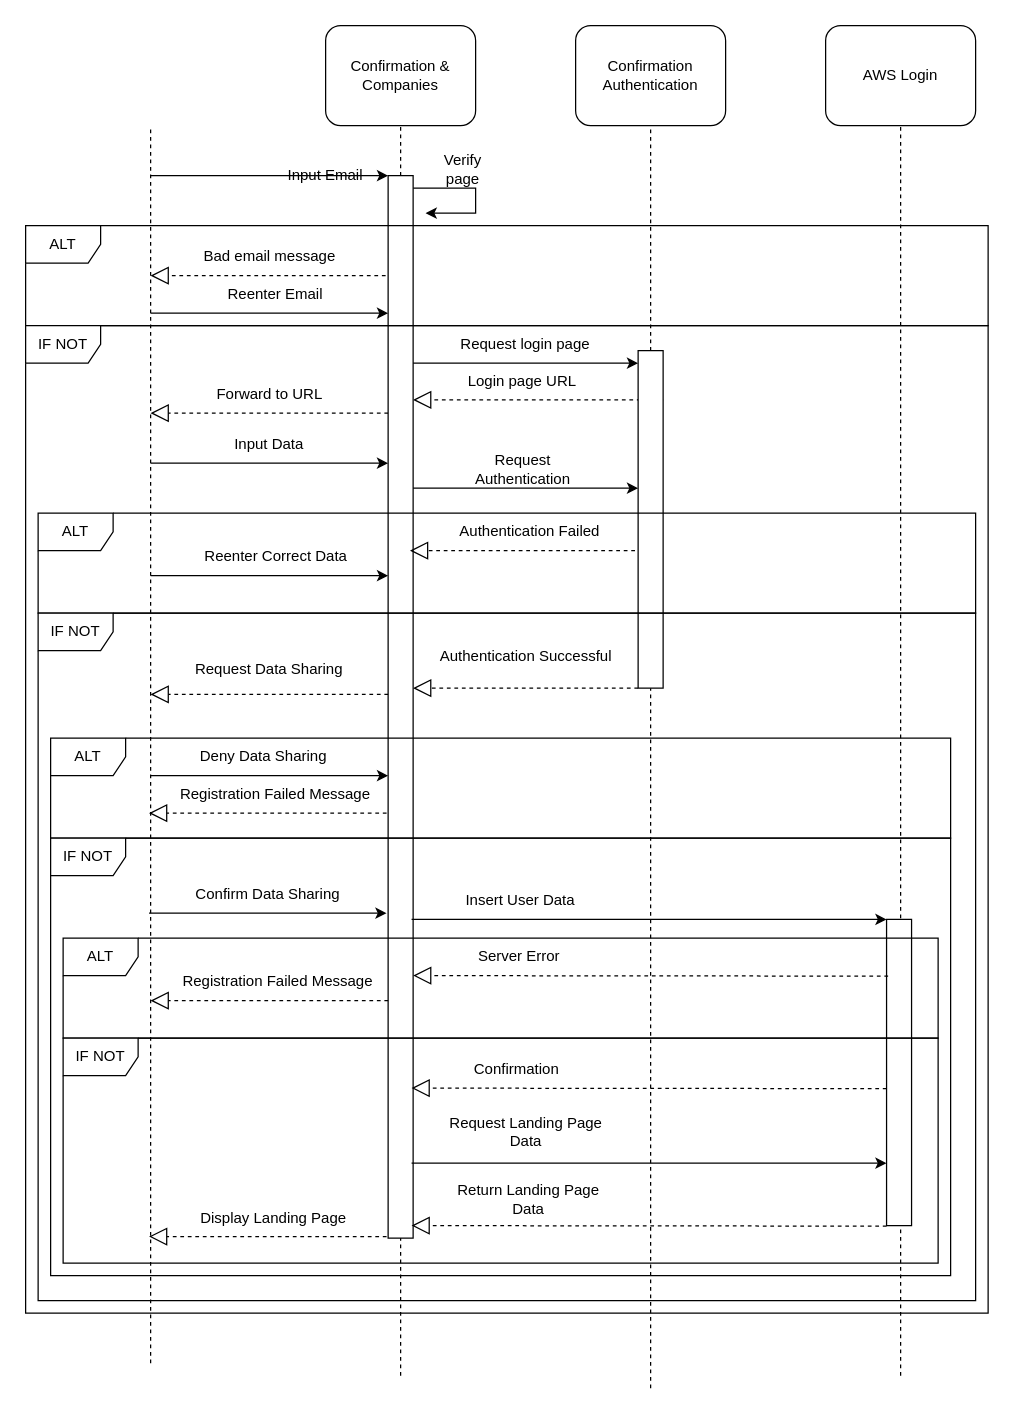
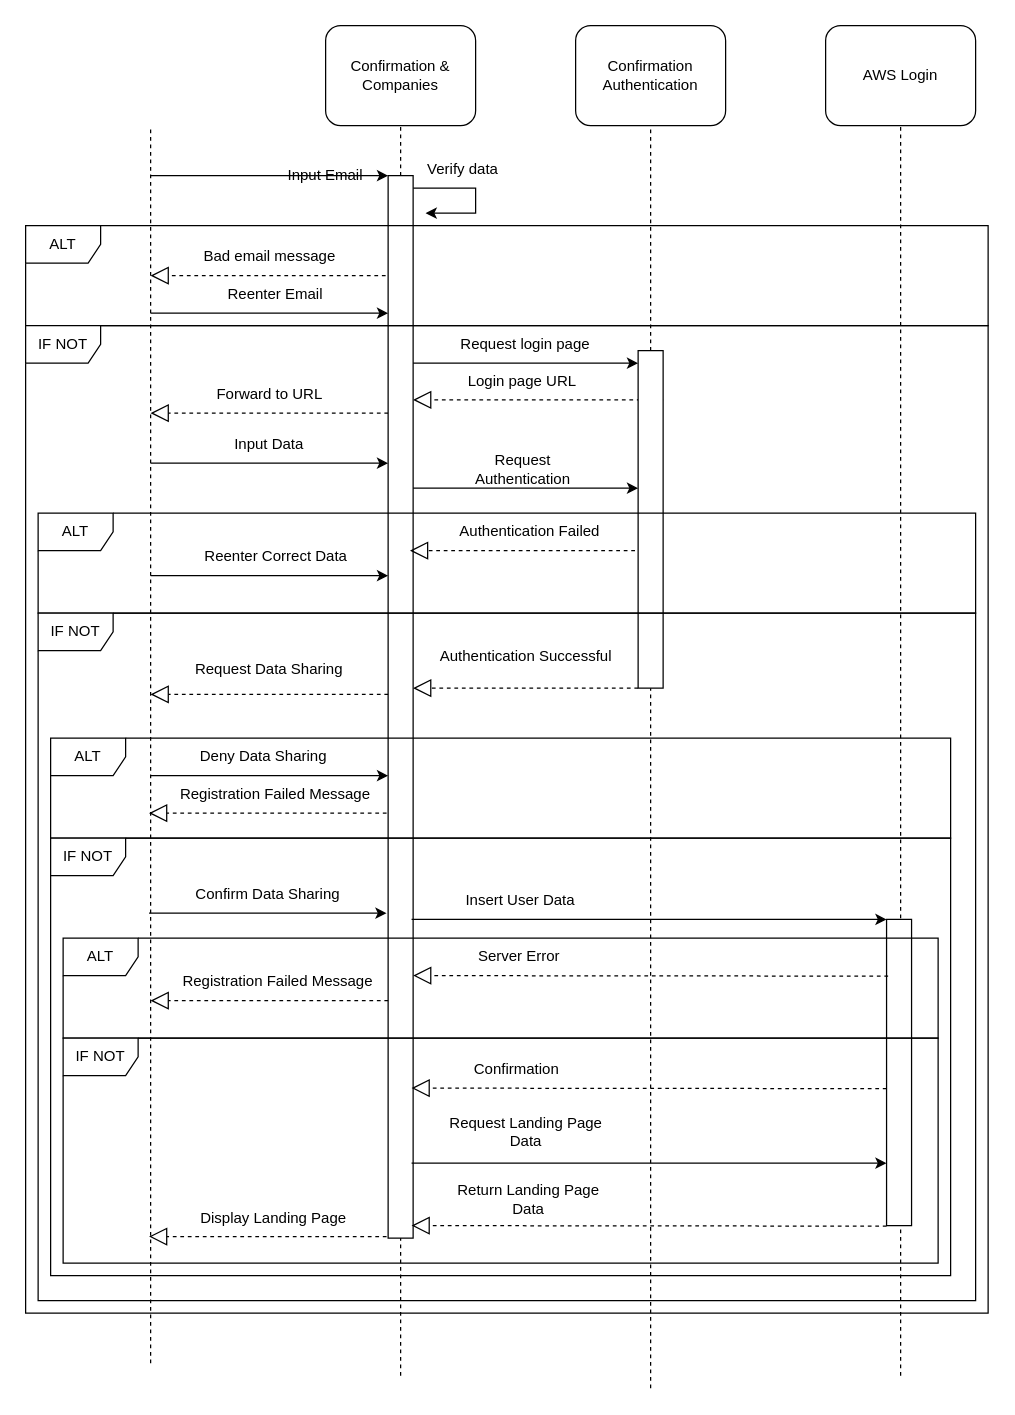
  <mxCell id="0" />
  <mxCell id="1" parent="0" />
  <mxCell id="2" value="&lt;div&gt;Confirmation &amp;amp; Companies&lt;/div&gt;" style="rounded=1;whiteSpace=wrap;html=1;" vertex="1" parent="1"><mxGeometry x="260" y="20" width="120" height="80" as="geometry" /></mxCell>
  <mxCell id="3" value="&lt;div&gt;Confirmation Authentication &lt;br&gt;&lt;/div&gt;" style="rounded=1;whiteSpace=wrap;html=1;" vertex="1" parent="1"><mxGeometry x="460" y="20" width="120" height="80" as="geometry" /></mxCell>
  <mxCell id="4" value="AWS Login" style="rounded=1;whiteSpace=wrap;html=1;" vertex="1" parent="1"><mxGeometry x="660" y="20" width="120" height="80" as="geometry" /></mxCell>
  <mxCell id="5" value="" style="endArrow=none;dashed=1;html=1;rounded=0;" edge="1" parent="1"><mxGeometry width="50" height="50" relative="1" as="geometry"><mxPoint x="120" y="1090" as="sourcePoint" /><mxPoint x="120" y="100" as="targetPoint" /></mxGeometry></mxCell>
  <mxCell id="6" value="" style="endArrow=none;dashed=1;html=1;rounded=0;entryX=0.5;entryY=1;entryDx=0;entryDy=0;" edge="1" parent="1" source="21" target="3"><mxGeometry width="50" height="50" relative="1" as="geometry"><mxPoint x="520" y="790" as="sourcePoint" /><mxPoint x="517.5" y="120" as="targetPoint" /></mxGeometry></mxCell>
  <mxCell id="7" value="" style="endArrow=none;dashed=1;html=1;rounded=0;entryX=0.5;entryY=1;entryDx=0;entryDy=0;" edge="1" parent="1" target="4"><mxGeometry width="50" height="50" relative="1" as="geometry"><mxPoint x="720" y="1100" as="sourcePoint" /><mxPoint x="719" y="210" as="targetPoint" /></mxGeometry></mxCell>
  <mxCell id="8" value="" style="endArrow=none;dashed=1;html=1;rounded=0;entryX=0.5;entryY=1;entryDx=0;entryDy=0;" edge="1" parent="1" target="2"><mxGeometry width="50" height="50" relative="1" as="geometry"><mxPoint x="320" y="1100" as="sourcePoint" /><mxPoint x="320" y="250" as="targetPoint" /></mxGeometry></mxCell>
  <mxCell id="9" value="" style="endArrow=classic;html=1;rounded=0;entryX=0;entryY=0;entryDx=0;entryDy=0;" edge="1" parent="1" target="28"><mxGeometry width="50" height="50" relative="1" as="geometry"><mxPoint x="120" y="140" as="sourcePoint" /><mxPoint x="270" y="160" as="targetPoint" /></mxGeometry></mxCell>
  <mxCell id="10" value="Input Email" style="text;html=1;align=center;verticalAlign=middle;whiteSpace=wrap;rounded=0;" vertex="1" parent="1"><mxGeometry x="225" y="125" width="70" height="30" as="geometry" /></mxCell>
  <mxCell id="11" value="" style="endArrow=classic;html=1;rounded=0;" edge="1" parent="1"><mxGeometry width="50" height="50" relative="1" as="geometry"><mxPoint x="330" y="150" as="sourcePoint" /><mxPoint x="340" y="170" as="targetPoint" /><Array as="points"><mxPoint x="380" y="150" /><mxPoint x="380" y="170" /></Array></mxGeometry></mxCell>
- <mxCell id="12" value="Verify page" style="text;html=1;align=center;verticalAlign=middle;whiteSpace=wrap;rounded=0;" vertex="1" parent="1"><mxGeometry x="340" y="120" width="60" height="30" as="geometry" /></mxCell>
+ <mxCell id="12" value="Verify data" style="text;html=1;align=center;verticalAlign=middle;whiteSpace=wrap;rounded=0;" vertex="1" parent="1"><mxGeometry x="340" y="120" width="60" height="30" as="geometry" /></mxCell>
  <mxCell id="13" value="" style="endArrow=block;dashed=1;endFill=0;endSize=12;html=1;rounded=0;" edge="1" parent="1"><mxGeometry width="160" relative="1" as="geometry"><mxPoint x="320" y="220" as="sourcePoint" /><mxPoint x="120" y="220" as="targetPoint" /></mxGeometry></mxCell>
  <mxCell id="14" value="Bad email message" style="text;html=1;align=center;verticalAlign=middle;whiteSpace=wrap;rounded=0;" vertex="1" parent="1"><mxGeometry x="157.5" y="190" width="115" height="30" as="geometry" /></mxCell>
  <mxCell id="15" value="" style="endArrow=classic;html=1;rounded=0;entryX=0;entryY=0;entryDx=0;entryDy=0;" edge="1" parent="1"><mxGeometry width="50" height="50" relative="1" as="geometry"><mxPoint x="120" y="250" as="sourcePoint" /><mxPoint x="310" y="250" as="targetPoint" /></mxGeometry></mxCell>
  <mxCell id="16" value="Reenter Email" style="text;html=1;align=center;verticalAlign=middle;whiteSpace=wrap;rounded=0;" vertex="1" parent="1"><mxGeometry x="180" y="220" width="80" height="30" as="geometry" /></mxCell>
  <mxCell id="17" value="" style="endArrow=classic;html=1;rounded=0;entryX=0;entryY=0;entryDx=0;entryDy=0;" edge="1" parent="1"><mxGeometry width="50" height="50" relative="1" as="geometry"><mxPoint x="320" y="290" as="sourcePoint" /><mxPoint x="510" y="290" as="targetPoint" /></mxGeometry></mxCell>
  <mxCell id="18" value="&lt;div&gt;Request login page&lt;/div&gt;" style="text;html=1;align=center;verticalAlign=middle;whiteSpace=wrap;rounded=0;" vertex="1" parent="1"><mxGeometry x="365" y="260" width="110" height="30" as="geometry" /></mxCell>
  <mxCell id="19" value="" style="endArrow=none;dashed=1;html=1;rounded=0;entryX=0.5;entryY=1;entryDx=0;entryDy=0;" edge="1" parent="1" target="21"><mxGeometry width="50" height="50" relative="1" as="geometry"><mxPoint x="520" y="1110" as="sourcePoint" /><mxPoint x="520" y="100" as="targetPoint" /></mxGeometry></mxCell>
  <mxCell id="20" value="" style="endArrow=block;dashed=1;endFill=0;endSize=12;html=1;rounded=0;" edge="1" parent="1"><mxGeometry width="160" relative="1" as="geometry"><mxPoint x="530" y="319.41" as="sourcePoint" /><mxPoint x="330" y="319.41" as="targetPoint" /></mxGeometry></mxCell>
  <mxCell id="21" value="" style="rounded=0;whiteSpace=wrap;html=1;" vertex="1" parent="1"><mxGeometry x="510" y="280" width="20" height="270" as="geometry" /></mxCell>
  <mxCell id="22" value="Login page URL" style="text;html=1;align=center;verticalAlign=middle;whiteSpace=wrap;rounded=0;" vertex="1" parent="1"><mxGeometry x="360" y="290" width="115" height="30" as="geometry" /></mxCell>
  <mxCell id="23" value="" style="endArrow=block;dashed=1;endFill=0;endSize=12;html=1;rounded=0;" edge="1" parent="1"><mxGeometry width="160" relative="1" as="geometry"><mxPoint x="310" y="330" as="sourcePoint" /><mxPoint x="120" y="330" as="targetPoint" /></mxGeometry></mxCell>
  <mxCell id="24" value="Forward to URL" style="text;html=1;align=center;verticalAlign=middle;whiteSpace=wrap;rounded=0;" vertex="1" parent="1"><mxGeometry x="157.5" y="300" width="115" height="30" as="geometry" /></mxCell>
  <mxCell id="25" value="" style="endArrow=classic;html=1;rounded=0;entryX=0;entryY=0;entryDx=0;entryDy=0;" edge="1" parent="1"><mxGeometry width="50" height="50" relative="1" as="geometry"><mxPoint x="120" y="370" as="sourcePoint" /><mxPoint x="310" y="370" as="targetPoint" /></mxGeometry></mxCell>
  <mxCell id="26" value="Input Data" style="text;html=1;align=center;verticalAlign=middle;whiteSpace=wrap;rounded=0;" vertex="1" parent="1"><mxGeometry x="180" y="340" width="70" height="30" as="geometry" /></mxCell>
  <mxCell id="27" value="" style="endArrow=classic;html=1;rounded=0;entryX=0;entryY=0;entryDx=0;entryDy=0;" edge="1" parent="1"><mxGeometry width="50" height="50" relative="1" as="geometry"><mxPoint x="320" y="390" as="sourcePoint" /><mxPoint x="510" y="390" as="targetPoint" /></mxGeometry></mxCell>
  <mxCell id="28" value="" style="rounded=0;whiteSpace=wrap;html=1;" vertex="1" parent="1"><mxGeometry x="310" y="140" width="20" height="850" as="geometry" /></mxCell>
  <mxCell id="29" value="&lt;div&gt;Request Authentication&lt;/div&gt;" style="text;html=1;align=center;verticalAlign=middle;whiteSpace=wrap;rounded=0;" vertex="1" parent="1"><mxGeometry x="382.5" y="360" width="70" height="30" as="geometry" /></mxCell>
  <mxCell id="30" value="" style="endArrow=block;dashed=1;endFill=0;endSize=12;html=1;rounded=0;" edge="1" parent="1"><mxGeometry width="160" relative="1" as="geometry"><mxPoint x="510" y="550" as="sourcePoint" /><mxPoint x="330" y="550" as="targetPoint" /></mxGeometry></mxCell>
  <mxCell id="31" value="Authentication Successful" style="text;html=1;align=center;verticalAlign=middle;whiteSpace=wrap;rounded=0;" vertex="1" parent="1"><mxGeometry x="347.5" y="510" width="145" height="30" as="geometry" /></mxCell>
  <mxCell id="32" value="" style="endArrow=block;dashed=1;endFill=0;endSize=12;html=1;rounded=0;" edge="1" parent="1"><mxGeometry width="160" relative="1" as="geometry"><mxPoint x="310" y="555" as="sourcePoint" /><mxPoint x="120" y="555" as="targetPoint" /></mxGeometry></mxCell>
  <mxCell id="33" value="Request Data Sharing" style="text;html=1;align=center;verticalAlign=middle;whiteSpace=wrap;rounded=0;" vertex="1" parent="1"><mxGeometry x="151.25" y="520" width="127.5" height="30" as="geometry" /></mxCell>
  <mxCell id="34" value="" style="endArrow=classic;html=1;rounded=0;entryX=0;entryY=0;entryDx=0;entryDy=0;" edge="1" parent="1"><mxGeometry width="50" height="50" relative="1" as="geometry"><mxPoint x="118.75" y="730" as="sourcePoint" /><mxPoint x="308.75" y="730" as="targetPoint" /></mxGeometry></mxCell>
  <mxCell id="35" value="Confirm Data Sharing" style="text;html=1;align=center;verticalAlign=middle;whiteSpace=wrap;rounded=0;" vertex="1" parent="1"><mxGeometry x="153.75" y="700" width="120" height="30" as="geometry" /></mxCell>
  <mxCell id="36" value="" style="rounded=0;whiteSpace=wrap;html=1;" vertex="1" parent="1"><mxGeometry x="708.75" y="735" width="20" height="245" as="geometry" /></mxCell>
  <mxCell id="37" value="" style="endArrow=classic;html=1;rounded=0;entryX=0;entryY=0;entryDx=0;entryDy=0;" edge="1" parent="1"><mxGeometry width="50" height="50" relative="1" as="geometry"><mxPoint x="328.75" y="735" as="sourcePoint" /><mxPoint x="708.75" y="735" as="targetPoint" /></mxGeometry></mxCell>
  <mxCell id="38" value="Insert User Data" style="text;html=1;align=center;verticalAlign=middle;whiteSpace=wrap;rounded=0;" vertex="1" parent="1"><mxGeometry x="356.25" y="705" width="120" height="30" as="geometry" /></mxCell>
  <mxCell id="39" value="" style="endArrow=block;dashed=1;endFill=0;endSize=12;html=1;rounded=0;" edge="1" parent="1"><mxGeometry width="160" relative="1" as="geometry"><mxPoint x="708.75" y="870.41" as="sourcePoint" /><mxPoint x="328.75" y="870" as="targetPoint" /></mxGeometry></mxCell>
  <mxCell id="40" value="Confirmation" style="text;html=1;align=center;verticalAlign=middle;whiteSpace=wrap;rounded=0;" vertex="1" parent="1"><mxGeometry x="348.75" y="840" width="127.5" height="30" as="geometry" /></mxCell>
  <mxCell id="41" value="" style="endArrow=classic;html=1;rounded=0;entryX=0;entryY=0;entryDx=0;entryDy=0;" edge="1" parent="1"><mxGeometry width="50" height="50" relative="1" as="geometry"><mxPoint x="328.75" y="930" as="sourcePoint" /><mxPoint x="708.75" y="930" as="targetPoint" /></mxGeometry></mxCell>
  <mxCell id="42" value="Request Landing Page Data" style="text;html=1;align=center;verticalAlign=middle;whiteSpace=wrap;rounded=0;" vertex="1" parent="1"><mxGeometry x="353.75" y="890" width="132.5" height="30" as="geometry" /></mxCell>
  <mxCell id="43" value="" style="endArrow=block;dashed=1;endFill=0;endSize=12;html=1;rounded=0;" edge="1" parent="1"><mxGeometry width="160" relative="1" as="geometry"><mxPoint x="708.75" y="980.41" as="sourcePoint" /><mxPoint x="328.75" y="980" as="targetPoint" /></mxGeometry></mxCell>
  <mxCell id="44" value="&lt;div&gt;Return Landing Page Data&lt;/div&gt;" style="text;html=1;align=center;verticalAlign=middle;whiteSpace=wrap;rounded=0;" vertex="1" parent="1"><mxGeometry x="356.25" y="943.75" width="132.5" height="30" as="geometry" /></mxCell>
  <mxCell id="45" value="" style="endArrow=block;dashed=1;endFill=0;endSize=12;html=1;rounded=0;" edge="1" parent="1"><mxGeometry width="160" relative="1" as="geometry"><mxPoint x="308.75" y="988.75" as="sourcePoint" /><mxPoint x="118.75" y="988.75" as="targetPoint" /></mxGeometry></mxCell>
  <mxCell id="46" value="Display Landing Page" style="text;html=1;align=center;verticalAlign=middle;whiteSpace=wrap;rounded=0;" vertex="1" parent="1"><mxGeometry x="156.25" y="958.75" width="125" height="30" as="geometry" /></mxCell>
  <mxCell id="47" value="ALT" style="shape=umlFrame;whiteSpace=wrap;html=1;pointerEvents=0;" vertex="1" parent="1"><mxGeometry x="20" y="180" width="770" height="80" as="geometry" /></mxCell>
  <mxCell id="48" value="IF NOT" style="shape=umlFrame;whiteSpace=wrap;html=1;pointerEvents=0;" vertex="1" parent="1"><mxGeometry x="20" y="260" width="770" height="790" as="geometry" /></mxCell>
  <mxCell id="49" value="" style="endArrow=block;dashed=1;endFill=0;endSize=12;html=1;rounded=0;" edge="1" parent="1"><mxGeometry width="160" relative="1" as="geometry"><mxPoint x="507.5" y="440" as="sourcePoint" /><mxPoint x="327.5" y="440" as="targetPoint" /></mxGeometry></mxCell>
  <mxCell id="50" value="Authentication Failed" style="text;html=1;align=center;verticalAlign=middle;whiteSpace=wrap;rounded=0;" vertex="1" parent="1"><mxGeometry x="351.25" y="410" width="145" height="30" as="geometry" /></mxCell>
  <mxCell id="51" value="" style="endArrow=classic;html=1;rounded=0;entryX=0;entryY=0;entryDx=0;entryDy=0;" edge="1" parent="1"><mxGeometry width="50" height="50" relative="1" as="geometry"><mxPoint x="120" y="460" as="sourcePoint" /><mxPoint x="310" y="460" as="targetPoint" /></mxGeometry></mxCell>
  <mxCell id="52" value="Reenter Correct Data" style="text;html=1;align=center;verticalAlign=middle;whiteSpace=wrap;rounded=0;" vertex="1" parent="1"><mxGeometry x="157.5" y="430" width="125" height="30" as="geometry" /></mxCell>
  <mxCell id="53" value="ALT" style="shape=umlFrame;whiteSpace=wrap;html=1;pointerEvents=0;" vertex="1" parent="1"><mxGeometry x="30" y="410" width="750" height="80" as="geometry" /></mxCell>
  <mxCell id="54" value="IF NOT" style="shape=umlFrame;whiteSpace=wrap;html=1;pointerEvents=0;" vertex="1" parent="1"><mxGeometry x="30" y="490" width="750" height="550" as="geometry" /></mxCell>
  <mxCell id="55" value="" style="endArrow=classic;html=1;rounded=0;entryX=0;entryY=0;entryDx=0;entryDy=0;" edge="1" parent="1"><mxGeometry width="50" height="50" relative="1" as="geometry"><mxPoint x="120" y="620" as="sourcePoint" /><mxPoint x="310" y="620" as="targetPoint" /></mxGeometry></mxCell>
  <mxCell id="56" value="Deny Data Sharing" style="text;html=1;align=center;verticalAlign=middle;whiteSpace=wrap;rounded=0;" vertex="1" parent="1"><mxGeometry x="147.5" y="590" width="125" height="30" as="geometry" /></mxCell>
  <mxCell id="57" value="" style="endArrow=block;dashed=1;endFill=0;endSize=12;html=1;rounded=0;" edge="1" parent="1"><mxGeometry width="160" relative="1" as="geometry"><mxPoint x="308.75" y="650" as="sourcePoint" /><mxPoint x="118.75" y="650" as="targetPoint" /></mxGeometry></mxCell>
  <mxCell id="58" value="Registration Failed Message" style="text;html=1;align=center;verticalAlign=middle;whiteSpace=wrap;rounded=0;" vertex="1" parent="1"><mxGeometry x="136.25" y="620" width="167.5" height="30" as="geometry" /></mxCell>
  <mxCell id="59" value="ALT" style="shape=umlFrame;whiteSpace=wrap;html=1;pointerEvents=0;" vertex="1" parent="1"><mxGeometry x="40" y="590" width="720" height="80" as="geometry" /></mxCell>
  <mxCell id="60" value="IF NOT" style="shape=umlFrame;whiteSpace=wrap;html=1;pointerEvents=0;" vertex="1" parent="1"><mxGeometry x="40" y="670" width="720" height="350" as="geometry" /></mxCell>
  <mxCell id="61" value="" style="endArrow=block;dashed=1;endFill=0;endSize=12;html=1;rounded=0;" edge="1" parent="1"><mxGeometry width="160" relative="1" as="geometry"><mxPoint x="710" y="780.41" as="sourcePoint" /><mxPoint x="330" y="780" as="targetPoint" /></mxGeometry></mxCell>
  <mxCell id="62" value="Server Error" style="text;html=1;align=center;verticalAlign=middle;whiteSpace=wrap;rounded=0;" vertex="1" parent="1"><mxGeometry x="351.25" y="750" width="127.5" height="30" as="geometry" /></mxCell>
  <mxCell id="63" value="" style="endArrow=block;dashed=1;endFill=0;endSize=12;html=1;rounded=0;" edge="1" parent="1"><mxGeometry width="160" relative="1" as="geometry"><mxPoint x="310" y="800" as="sourcePoint" /><mxPoint x="120" y="800" as="targetPoint" /></mxGeometry></mxCell>
  <mxCell id="64" value="Registration Failed Message" style="text;html=1;align=center;verticalAlign=middle;whiteSpace=wrap;rounded=0;" vertex="1" parent="1"><mxGeometry x="137.5" y="770" width="167.5" height="30" as="geometry" /></mxCell>
  <mxCell id="65" value="ALT" style="shape=umlFrame;whiteSpace=wrap;html=1;pointerEvents=0;" vertex="1" parent="1"><mxGeometry x="50" y="750" width="700" height="80" as="geometry" /></mxCell>
  <mxCell id="66" value="IF NOT" style="shape=umlFrame;whiteSpace=wrap;html=1;pointerEvents=0;" vertex="1" parent="1"><mxGeometry x="50" y="830" width="700" height="180" as="geometry" /></mxCell>
